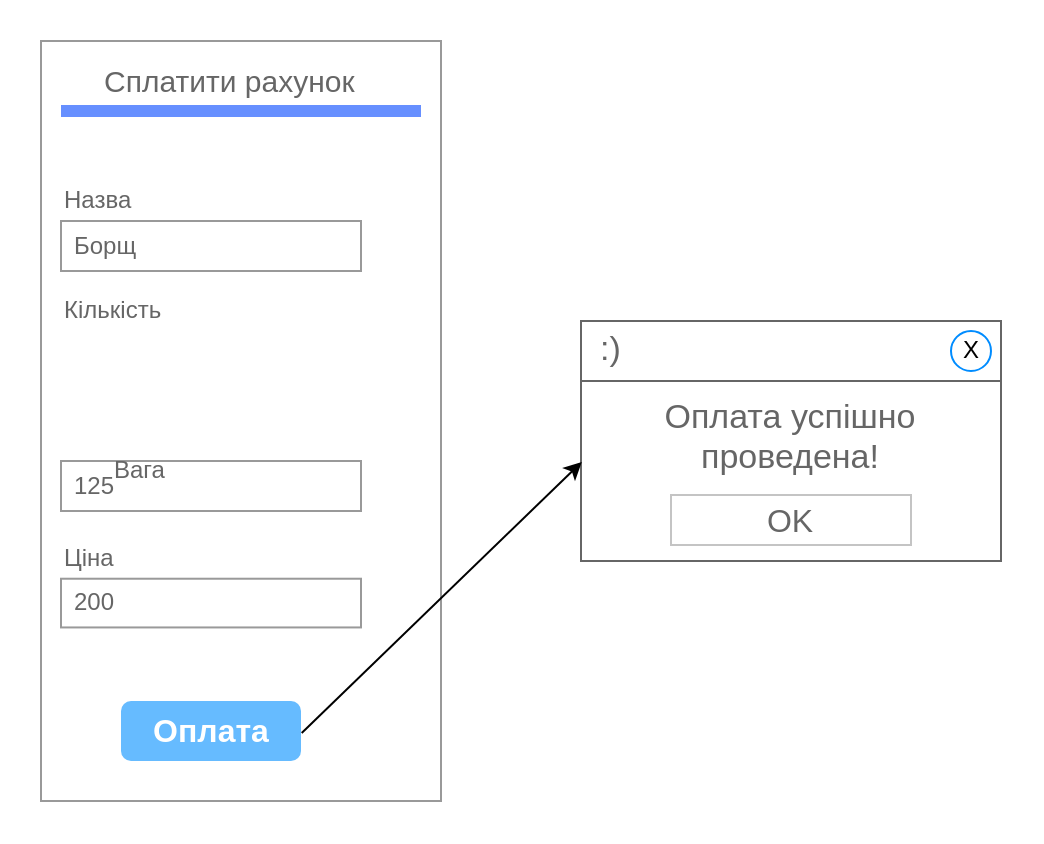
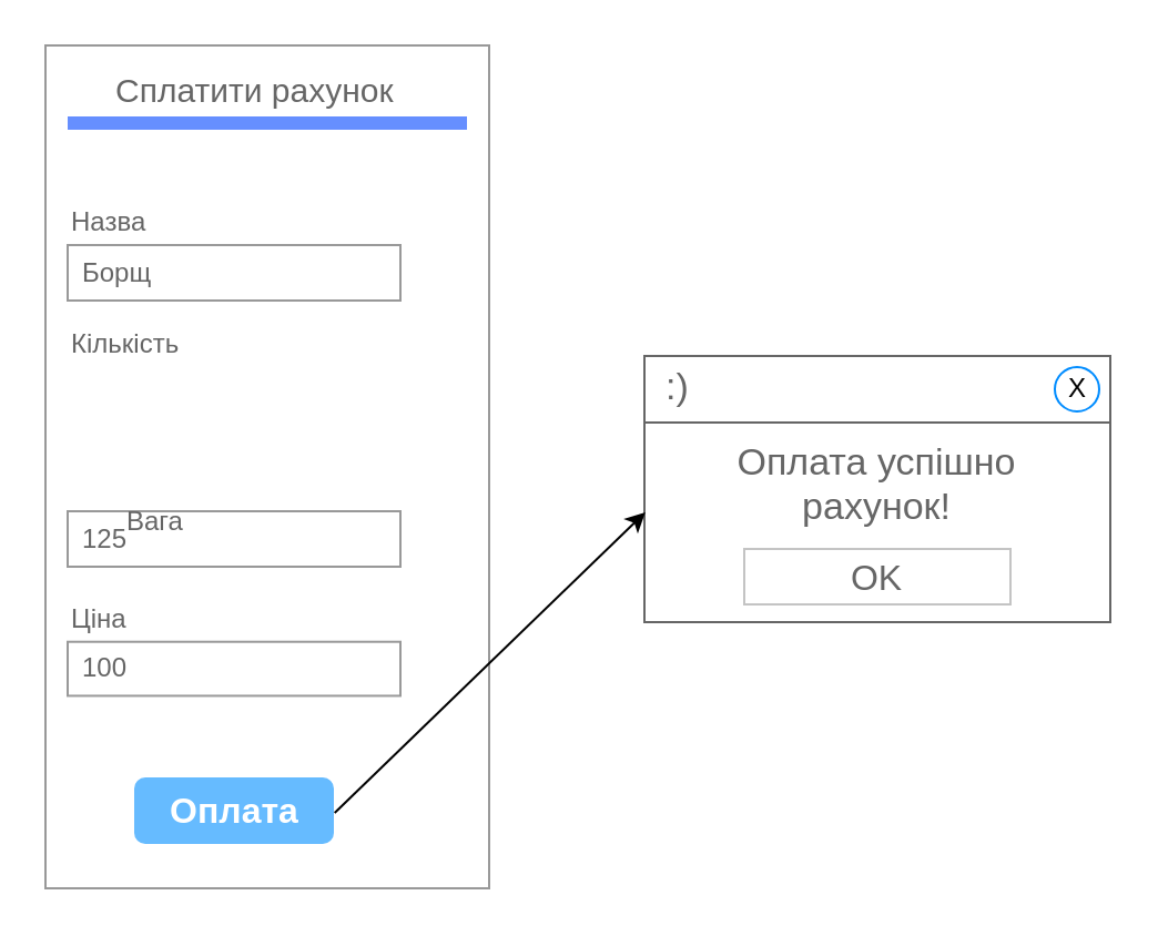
  <mxCell id="0" />
  <mxCell id="1" parent="0" />
  <mxCell id="2" value="" style="strokeWidth=1;shadow=0;dashed=0;align=center;html=1;shape=mxgraph.mockup.forms.rrect;rSize=0;strokeColor=#999999;fillColor=#ffffff;" parent="1" vertex="1"><mxGeometry x="20" y="20" width="200" height="380" as="geometry" /></mxCell>
  <mxCell id="3" value="Сплатити рахунок" style="strokeWidth=1;shadow=0;dashed=0;align=center;html=1;shape=mxgraph.mockup.forms.anchor;fontSize=15;fontColor=#666666;align=left;resizeWidth=1;spacingLeft=0;" parent="2" vertex="1"><mxGeometry width="140" height="20" relative="1" as="geometry"><mxPoint x="30" y="10" as="offset" /></mxGeometry></mxCell>
  <mxCell id="4" value="" style="shape=line;strokeColor=#668FFF;strokeWidth=6;html=1;resizeWidth=1;" parent="2" vertex="1"><mxGeometry width="180" height="10" relative="1" as="geometry"><mxPoint x="10" y="30" as="offset" /></mxGeometry></mxCell>
  <mxCell id="5" value="Назва&amp;nbsp;" style="strokeWidth=1;shadow=0;dashed=0;align=center;html=1;shape=mxgraph.mockup.forms.anchor;fontSize=12;fontColor=#666666;align=left;resizeWidth=1;spacingLeft=0;" parent="2" vertex="1"><mxGeometry width="100" height="20" relative="1" as="geometry"><mxPoint x="10" y="70" as="offset" /></mxGeometry></mxCell>
  <mxCell id="6" value="Борщ" style="strokeWidth=1;shadow=0;dashed=0;align=center;html=1;shape=mxgraph.mockup.forms.rrect;rSize=0;strokeColor=#999999;fontColor=#666666;align=left;spacingLeft=5;resizeWidth=1;" parent="2" vertex="1"><mxGeometry width="150" height="25" relative="1" as="geometry"><mxPoint x="10" y="90" as="offset" /></mxGeometry></mxCell>
  <mxCell id="7" value="Кількість" style="strokeWidth=1;shadow=0;dashed=0;align=center;html=1;shape=mxgraph.mockup.forms.anchor;fontSize=12;fontColor=#666666;align=left;resizeWidth=1;spacingLeft=0;" parent="2" vertex="1"><mxGeometry width="100" height="20" relative="1" as="geometry"><mxPoint x="10" y="125" as="offset" /></mxGeometry></mxCell>
  <mxCell id="8" value="125" style="strokeWidth=1;shadow=0;dashed=0;align=center;html=1;shape=mxgraph.mockup.forms.rrect;rSize=0;strokeColor=#999999;fontColor=#666666;align=left;spacingLeft=5;resizeWidth=1;" parent="2" vertex="1"><mxGeometry width="150" height="25" relative="1" as="geometry"><mxPoint x="10" y="210" as="offset" /></mxGeometry></mxCell>
  <mxCell id="9" value="Оплата" style="strokeWidth=1;shadow=0;dashed=0;align=center;html=1;shape=mxgraph.mockup.forms.rrect;rSize=5;strokeColor=none;fontColor=#ffffff;fillColor=#66bbff;fontSize=16;fontStyle=1;" parent="2" vertex="1"><mxGeometry y="1" width="90" height="30" relative="1" as="geometry"><mxPoint x="40" y="-50" as="offset" /></mxGeometry></mxCell>
  <mxCell id="10" value="" style="group" parent="2" vertex="1" connectable="0"><mxGeometry x="10" y="249.378" width="150" height="43.845" as="geometry" /></mxCell>
  <mxCell id="11" value="Ціна" style="strokeWidth=1;shadow=0;dashed=0;align=center;html=1;shape=mxgraph.mockup.forms.anchor;fontSize=12;fontColor=#666666;align=left;resizeWidth=1;spacingLeft=0;" parent="10" vertex="1"><mxGeometry width="100" height="19.487" as="geometry" /></mxCell>
- <mxCell id="12" value="200" style="strokeWidth=1;shadow=0;dashed=0;align=center;html=1;shape=mxgraph.mockup.forms.rrect;rSize=0;strokeColor=#999999;fontColor=#666666;align=left;spacingLeft=5;resizeWidth=1;" parent="10" vertex="1"><mxGeometry y="19.486" width="150" height="24.359" as="geometry" /></mxCell>
+ <mxCell id="12" value="100" style="strokeWidth=1;shadow=0;dashed=0;align=center;html=1;shape=mxgraph.mockup.forms.rrect;rSize=0;strokeColor=#999999;fontColor=#666666;align=left;spacingLeft=5;resizeWidth=1;" parent="10" vertex="1"><mxGeometry y="19.486" width="150" height="24.359" as="geometry" /></mxCell>
  <mxCell id="13" value="" style="group" parent="2" vertex="1" connectable="0"><mxGeometry x="10" y="189.996" width="150" height="43.854" as="geometry" /></mxCell>
  <mxCell id="14" value="Вага" style="strokeWidth=1;shadow=0;dashed=0;align=center;html=1;shape=mxgraph.mockup.forms.anchor;fontSize=12;fontColor=#666666;align=left;resizeWidth=1;spacingLeft=0;" parent="13" vertex="1"><mxGeometry x="25" y="15" width="100" height="19.487" as="geometry" /></mxCell>
- <mxCell id="15" value="Оплата успішно&lt;br&gt;проведена!" style="strokeWidth=1;shadow=0;dashed=0;align=center;html=1;shape=mxgraph.mockup.containers.rrect;rSize=0;strokeColor=#666666;fontColor=#666666;fontSize=17;verticalAlign=top;whiteSpace=wrap;fillColor=#ffffff;spacingTop=32;" parent="1" vertex="1"><mxGeometry x="290" y="160" width="210" height="120" as="geometry" /></mxCell>
+ <mxCell id="15" value="Оплата успішно&lt;br&gt;рахунок!" style="strokeWidth=1;shadow=0;dashed=0;align=center;html=1;shape=mxgraph.mockup.containers.rrect;rSize=0;strokeColor=#666666;fontColor=#666666;fontSize=17;verticalAlign=top;whiteSpace=wrap;fillColor=#ffffff;spacingTop=32;" parent="1" vertex="1"><mxGeometry x="290" y="160" width="210" height="120" as="geometry" /></mxCell>
  <mxCell id="16" value=":)" style="strokeWidth=1;shadow=0;dashed=0;align=center;html=1;shape=mxgraph.mockup.containers.rrect;rSize=0;fontSize=17;fontColor=#666666;strokeColor=#666666;align=left;spacingLeft=8;fillColor=#ffffff;resizeWidth=1;whiteSpace=wrap;" parent="15" vertex="1"><mxGeometry width="210" height="30" relative="1" as="geometry" /></mxCell>
  <mxCell id="17" value="Х" style="shape=ellipse;strokeColor=#008cff;resizable=0;fillColor=none;html=1;" parent="16" vertex="1"><mxGeometry x="1" y="0.5" width="20" height="20" relative="1" as="geometry"><mxPoint x="-25" y="-10" as="offset" /></mxGeometry></mxCell>
  <mxCell id="18" value="OK" style="strokeWidth=1;shadow=0;dashed=0;align=center;html=1;shape=mxgraph.mockup.containers.rrect;rSize=0;fontSize=16;fontColor=#666666;strokeColor=#c4c4c4;resizable=0;whiteSpace=wrap;fillColor=#ffffff;" parent="15" vertex="1"><mxGeometry x="0.5" y="1" width="120" height="25" relative="1" as="geometry"><mxPoint x="-60" y="-33" as="offset" /></mxGeometry></mxCell>
  <mxCell id="19" value="" style="endArrow=classic;html=1;rounded=0;exitX=1.004;exitY=0.533;exitDx=0;exitDy=0;exitPerimeter=0;entryX=0.002;entryY=0.587;entryDx=0;entryDy=0;entryPerimeter=0;" parent="1" source="9" target="15" edge="1"><mxGeometry width="50" height="50" relative="1" as="geometry"><mxPoint x="200" y="190" as="sourcePoint" /><mxPoint x="250" y="140" as="targetPoint" /></mxGeometry></mxCell>
